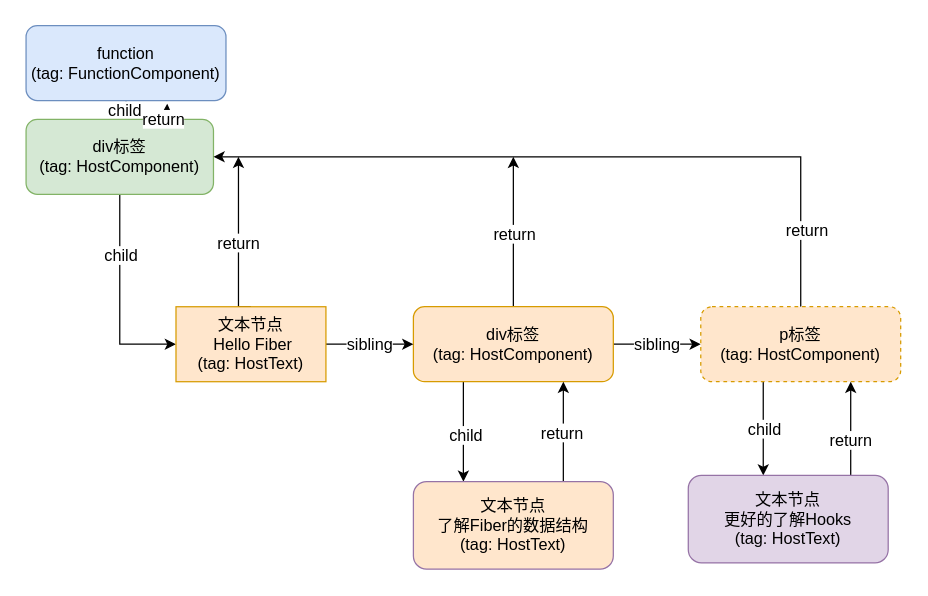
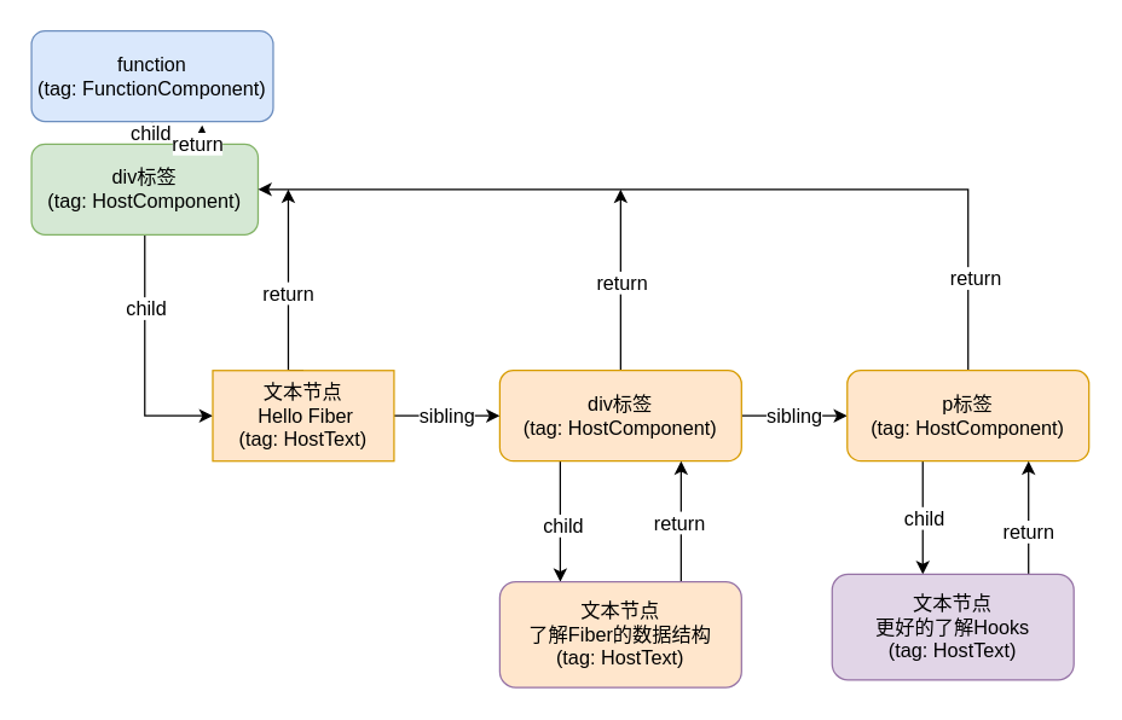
  <mxCell id="0" />
  <mxCell id="1" parent="0" />
  <mxCell id="2" value="" style="edgeStyle=orthogonalEdgeStyle;rounded=0;orthogonalLoop=1;jettySize=auto;html=1;fontSize=13;" edge="1" parent="1" source="4" target="7"><mxGeometry relative="1" as="geometry"><Array as="points"><mxPoint x="60" y="75" /><mxPoint x="60" y="75" /></Array></mxGeometry></mxCell>
  <mxCell id="3" value="child" style="edgeLabel;html=1;align=center;verticalAlign=middle;resizable=0;points=[];fontSize=13;" vertex="1" connectable="0" parent="2"><mxGeometry x="-0.087" y="-2" relative="1" as="geometry"><mxPoint as="offset" /></mxGeometry></mxCell>
  <mxCell id="4" value="function&lt;br style=&quot;font-size: 13px;&quot;&gt;(tag: FunctionComponent)" style="rounded=1;whiteSpace=wrap;html=1;fontSize=13;fillColor=#dae8fc;strokeColor=#6c8ebf;" vertex="1" parent="1"><mxGeometry x="20" y="20" width="160" height="60" as="geometry" /></mxCell>
  <mxCell id="5" style="edgeStyle=orthogonalEdgeStyle;rounded=0;orthogonalLoop=1;jettySize=auto;html=1;exitX=0.5;exitY=1;exitDx=0;exitDy=0;entryX=0;entryY=0.5;entryDx=0;entryDy=0;fontSize=13;" edge="1" parent="1" source="7" target="22"><mxGeometry relative="1" as="geometry" /></mxCell>
  <mxCell id="6" value="child" style="edgeLabel;html=1;align=center;verticalAlign=middle;resizable=0;points=[];fontSize=13;" vertex="1" connectable="0" parent="5"><mxGeometry x="-0.25" y="1" relative="1" as="geometry"><mxPoint x="-1" y="-14" as="offset" /></mxGeometry></mxCell>
  <mxCell id="7" value="div标签&lt;br style=&quot;font-size: 13px;&quot;&gt;(tag:&amp;nbsp;HostComponent)" style="whiteSpace=wrap;html=1;rounded=1;fontSize=13;fillColor=#d5e8d4;strokeColor=#82b366;" vertex="1" parent="1"><mxGeometry x="20" y="95" width="150" height="60" as="geometry" /></mxCell>
  <mxCell id="8" value="sibling" style="edgeStyle=orthogonalEdgeStyle;rounded=0;orthogonalLoop=1;jettySize=auto;html=1;fontSize=13;" edge="1" parent="1" source="13" target="18"><mxGeometry relative="1" as="geometry" /></mxCell>
  <mxCell id="9" value="" style="edgeStyle=orthogonalEdgeStyle;rounded=0;orthogonalLoop=1;jettySize=auto;html=1;fontSize=13;" edge="1" parent="1" source="13" target="25"><mxGeometry relative="1" as="geometry"><Array as="points"><mxPoint x="370" y="345" /><mxPoint x="370" y="345" /></Array></mxGeometry></mxCell>
  <mxCell id="10" value="child" style="edgeLabel;html=1;align=center;verticalAlign=middle;resizable=0;points=[];fontSize=13;" vertex="1" connectable="0" parent="9"><mxGeometry x="0.062" y="1" relative="1" as="geometry"><mxPoint as="offset" /></mxGeometry></mxCell>
  <mxCell id="11" style="edgeStyle=orthogonalEdgeStyle;rounded=0;orthogonalLoop=1;jettySize=auto;html=1;exitX=0.5;exitY=0;exitDx=0;exitDy=0;fontSize=13;" edge="1" parent="1" source="13"><mxGeometry relative="1" as="geometry"><mxPoint x="410" y="125" as="targetPoint" /></mxGeometry></mxCell>
  <mxCell id="12" value="return" style="edgeLabel;html=1;align=center;verticalAlign=middle;resizable=0;points=[];fontSize=13;" vertex="1" connectable="0" parent="11"><mxGeometry x="-0.029" relative="1" as="geometry"><mxPoint as="offset" /></mxGeometry></mxCell>
  <mxCell id="13" value="div标签&lt;br style=&quot;border-color: var(--border-color); font-size: 13px;&quot;&gt;(tag:&amp;nbsp;HostComponent)" style="whiteSpace=wrap;html=1;rounded=1;fontSize=13;fillColor=#ffe6cc;strokeColor=#d79b00;" vertex="1" parent="1"><mxGeometry x="330" y="245" width="160" height="60" as="geometry" /></mxCell>
  <mxCell id="14" value="" style="edgeStyle=orthogonalEdgeStyle;rounded=0;orthogonalLoop=1;jettySize=auto;html=1;fontSize=13;" edge="1" parent="1" source="18" target="27"><mxGeometry relative="1" as="geometry"><Array as="points"><mxPoint x="610" y="375" /><mxPoint x="610" y="375" /></Array></mxGeometry></mxCell>
  <mxCell id="15" value="child" style="edgeLabel;html=1;align=center;verticalAlign=middle;resizable=0;points=[];fontSize=13;" vertex="1" connectable="0" parent="14"><mxGeometry x="-0.163" relative="1" as="geometry"><mxPoint y="6" as="offset" /></mxGeometry></mxCell>
  <mxCell id="16" style="edgeStyle=orthogonalEdgeStyle;rounded=0;orthogonalLoop=1;jettySize=auto;html=1;exitX=0.5;exitY=0;exitDx=0;exitDy=0;entryX=1;entryY=0.5;entryDx=0;entryDy=0;fontSize=13;" edge="1" parent="1" source="18" target="7"><mxGeometry relative="1" as="geometry" /></mxCell>
  <mxCell id="17" value="return" style="edgeLabel;html=1;align=center;verticalAlign=middle;resizable=0;points=[];fontSize=13;" vertex="1" connectable="0" parent="16"><mxGeometry x="-0.788" y="-4" relative="1" as="geometry"><mxPoint y="1" as="offset" /></mxGeometry></mxCell>
- <mxCell id="18" value="p标签&lt;br style=&quot;border-color: var(--border-color); font-size: 13px;&quot;&gt;(tag:&amp;nbsp;HostComponent)" style="whiteSpace=wrap;html=1;rounded=1;fontSize=13;fillColor=#ffe6cc;strokeColor=#d79b00;dashed=1;" vertex="1" parent="1"><mxGeometry x="560" y="245" width="160" height="60" as="geometry" /></mxCell>
+ <mxCell id="18" value="p标签&lt;br style=&quot;border-color: var(--border-color); font-size: 13px;&quot;&gt;(tag:&amp;nbsp;HostComponent)" style="whiteSpace=wrap;html=1;rounded=1;fontSize=13;fillColor=#ffe6cc;strokeColor=#d79b00;" vertex="1" parent="1"><mxGeometry x="560" y="245" width="160" height="60" as="geometry" /></mxCell>
  <mxCell id="19" value="sibling" style="edgeStyle=orthogonalEdgeStyle;rounded=0;orthogonalLoop=1;jettySize=auto;html=1;exitX=1;exitY=0.5;exitDx=0;exitDy=0;entryX=0;entryY=0.5;entryDx=0;entryDy=0;fontSize=13;" edge="1" parent="1" source="22" target="13"><mxGeometry relative="1" as="geometry" /></mxCell>
  <mxCell id="20" style="edgeStyle=orthogonalEdgeStyle;rounded=0;orthogonalLoop=1;jettySize=auto;html=1;exitX=0.5;exitY=0;exitDx=0;exitDy=0;fontSize=13;" edge="1" parent="1" source="22"><mxGeometry relative="1" as="geometry"><mxPoint x="190" y="125" as="targetPoint" /><Array as="points"><mxPoint x="190" y="185" /><mxPoint x="190" y="185" /></Array></mxGeometry></mxCell>
  <mxCell id="21" value="return" style="edgeLabel;html=1;align=center;verticalAlign=middle;resizable=0;points=[];fontSize=13;" vertex="1" connectable="0" parent="20"><mxGeometry x="-0.046" y="1" relative="1" as="geometry"><mxPoint as="offset" /></mxGeometry></mxCell>
  <mxCell id="22" value="文本节点&lt;br style=&quot;font-size: 13px;&quot;&gt;&amp;nbsp;Hello Fiber&lt;br style=&quot;font-size: 13px;&quot;&gt;(tag: HostText)" style="whiteSpace=wrap;html=1;fontSize=13;fillColor=#ffe6cc;strokeColor=#d79b00;rounded=0;" vertex="1" parent="1"><mxGeometry x="140" y="245" width="120" height="60" as="geometry" /></mxCell>
  <mxCell id="23" style="edgeStyle=orthogonalEdgeStyle;rounded=0;orthogonalLoop=1;jettySize=auto;html=1;exitX=0.75;exitY=0;exitDx=0;exitDy=0;entryX=0.75;entryY=1;entryDx=0;entryDy=0;fontSize=13;" edge="1" parent="1" source="25" target="13"><mxGeometry relative="1" as="geometry"><Array as="points"><mxPoint x="450" y="385" /></Array></mxGeometry></mxCell>
  <mxCell id="24" value="return" style="edgeLabel;html=1;align=center;verticalAlign=middle;resizable=0;points=[];fontSize=13;" vertex="1" connectable="0" parent="23"><mxGeometry x="0.013" y="2" relative="1" as="geometry"><mxPoint y="1" as="offset" /></mxGeometry></mxCell>
  <mxCell id="25" value="文本节点&lt;br style=&quot;border-color: var(--border-color); font-size: 13px;&quot;&gt;了解Fiber的数据结构&lt;br style=&quot;font-size: 13px;&quot;&gt;(tag: HostText)" style="whiteSpace=wrap;html=1;rounded=1;fontSize=13;fillColor=#ffe6cc;strokeColor=#9673a6;" vertex="1" parent="1"><mxGeometry x="330" y="385" width="160" height="70" as="geometry" /></mxCell>
  <mxCell id="26" value="return" style="edgeStyle=orthogonalEdgeStyle;rounded=0;orthogonalLoop=1;jettySize=auto;html=1;exitX=0.75;exitY=0;exitDx=0;exitDy=0;entryX=0.75;entryY=1;entryDx=0;entryDy=0;fontSize=13;" edge="1" parent="1" source="27" target="18"><mxGeometry relative="1" as="geometry"><Array as="points"><mxPoint x="680" y="385" /></Array></mxGeometry></mxCell>
  <mxCell id="27" value="文本节点&lt;br style=&quot;border-color: var(--border-color); font-size: 13px;&quot;&gt;更好的了解Hooks&lt;br style=&quot;border-color: var(--border-color); font-size: 13px;&quot;&gt;(tag: HostText)" style="whiteSpace=wrap;html=1;rounded=1;fontSize=13;fillColor=#e1d5e7;strokeColor=#9673a6;" vertex="1" parent="1"><mxGeometry x="550" y="380" width="160" height="70" as="geometry" /></mxCell>
  <mxCell id="28" style="edgeStyle=orthogonalEdgeStyle;rounded=0;orthogonalLoop=1;jettySize=auto;html=1;exitX=0.75;exitY=0;exitDx=0;exitDy=0;entryX=0.706;entryY=1.042;entryDx=0;entryDy=0;entryPerimeter=0;fontSize=13;" edge="1" parent="1" source="7" target="4"><mxGeometry relative="1" as="geometry" /></mxCell>
  <mxCell id="29" value="return" style="edgeLabel;html=1;align=center;verticalAlign=middle;resizable=0;points=[];fontSize=13;" vertex="1" connectable="0" parent="28"><mxGeometry x="0.238" y="1" relative="1" as="geometry"><mxPoint x="-2" y="8" as="offset" /></mxGeometry></mxCell>
